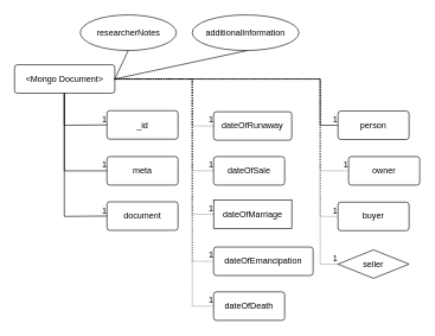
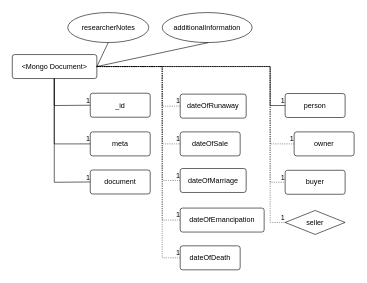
  <mxCell id="0" />
  <mxCell id="1" parent="0" />
  <mxCell id="2" value="&amp;lt;Mongo Document&amp;gt;" style="rounded=1;arcSize=10;whiteSpace=wrap;html=1;align=center;" parent="1" vertex="1"><mxGeometry x="20" y="90" width="141" height="40" as="geometry" /></mxCell>
  <mxCell id="3" value="person" style="rounded=1;arcSize=10;whiteSpace=wrap;html=1;align=center;" parent="1" vertex="1"><mxGeometry x="475" y="155" width="100" height="40" as="geometry" /></mxCell>
  <mxCell id="4" value="owner" style="rounded=1;arcSize=10;whiteSpace=wrap;html=1;align=center;" parent="1" vertex="1"><mxGeometry x="490" y="219" width="100" height="40" as="geometry" /></mxCell>
  <mxCell id="5" value="buyer" style="rounded=1;arcSize=10;whiteSpace=wrap;html=1;align=center;" parent="1" vertex="1"><mxGeometry x="475" y="283" width="100" height="40" as="geometry" /></mxCell>
  <mxCell id="6" value="seller" style="rhombus;arcSize=10;whiteSpace=wrap;html=1;align=center;" parent="1" vertex="1"><mxGeometry x="475" y="350" width="100" height="40" as="geometry" /></mxCell>
  <mxCell id="7" value="dateOfRunaway" style="rounded=1;arcSize=10;whiteSpace=wrap;html=1;align=center;" parent="1" vertex="1"><mxGeometry x="300" y="156" width="110" height="40" as="geometry" /></mxCell>
  <mxCell id="8" value="dateOfSale" style="rounded=1;arcSize=10;whiteSpace=wrap;html=1;align=center;" parent="1" vertex="1"><mxGeometry x="300" y="219" width="100" height="40" as="geometry" /></mxCell>
- <mxCell id="9" value="dateOfMarriage" style="arcSize=10;whiteSpace=wrap;html=1;align=center;rounded=0;" parent="1" vertex="1"><mxGeometry x="300" y="280" width="110" height="40" as="geometry" /></mxCell>
+ <mxCell id="9" value="dateOfMarriage" style="rounded=1;arcSize=10;whiteSpace=wrap;html=1;align=center;" parent="1" vertex="1"><mxGeometry x="300" y="280" width="110" height="40" as="geometry" /></mxCell>
  <mxCell id="10" value="dateOfEmancipation" style="rounded=1;arcSize=10;whiteSpace=wrap;html=1;align=center;" parent="1" vertex="1"><mxGeometry x="300" y="346" width="140" height="40" as="geometry" /></mxCell>
  <mxCell id="11" value="dateOfDeath" style="rounded=1;arcSize=10;whiteSpace=wrap;html=1;align=center;" parent="1" vertex="1"><mxGeometry x="300" y="409" width="100" height="40" as="geometry" /></mxCell>
  <mxCell id="12" value="_id" style="rounded=1;arcSize=10;whiteSpace=wrap;html=1;align=center;" parent="1" vertex="1"><mxGeometry x="150" y="154.5" width="100" height="40" as="geometry" /></mxCell>
  <mxCell id="13" value="meta" style="rounded=1;arcSize=10;whiteSpace=wrap;html=1;align=center;" parent="1" vertex="1"><mxGeometry x="150" y="219" width="100" height="40" as="geometry" /></mxCell>
  <mxCell id="14" value="document" style="rounded=1;arcSize=10;whiteSpace=wrap;html=1;align=center;" parent="1" vertex="1"><mxGeometry x="150" y="282.5" width="100" height="40" as="geometry" /></mxCell>
  <mxCell id="15" value="" style="endArrow=none;html=1;rounded=0;exitX=1;exitY=0.5;exitDx=0;exitDy=0;entryX=0;entryY=0.5;entryDx=0;entryDy=0;" parent="1" source="2" target="3" edge="1"><mxGeometry relative="1" as="geometry"><mxPoint x="120" y="470" as="sourcePoint" /><mxPoint x="280" y="470" as="targetPoint" /><Array as="points"><mxPoint x="450" y="110" /><mxPoint x="450" y="175" /></Array></mxGeometry></mxCell>
  <mxCell id="16" value="1" style="resizable=0;html=1;align=right;verticalAlign=bottom;" parent="15" connectable="0" vertex="1"><mxGeometry x="1" relative="1" as="geometry" /></mxCell>
  <mxCell id="17" value="" style="endArrow=none;html=1;rounded=0;dashed=1;dashPattern=1 2;exitX=1;exitY=0.5;exitDx=0;exitDy=0;entryX=0;entryY=0.5;entryDx=0;entryDy=0;" parent="1" source="2" target="4" edge="1"><mxGeometry relative="1" as="geometry"><mxPoint x="120" y="470" as="sourcePoint" /><mxPoint x="280" y="470" as="targetPoint" /><Array as="points"><mxPoint x="450" y="110" /><mxPoint x="450" y="239" /></Array></mxGeometry></mxCell>
  <mxCell id="18" value="1" style="resizable=0;html=1;align=right;verticalAlign=bottom;" parent="17" connectable="0" vertex="1"><mxGeometry x="1" relative="1" as="geometry" /></mxCell>
  <mxCell id="19" value="" style="endArrow=none;html=1;rounded=0;dashed=1;dashPattern=1 2;exitX=1;exitY=0.5;exitDx=0;exitDy=0;entryX=0;entryY=0.5;entryDx=0;entryDy=0;" parent="1" source="2" target="6" edge="1"><mxGeometry relative="1" as="geometry"><mxPoint x="920" y="420" as="sourcePoint" /><mxPoint x="1155" y="549" as="targetPoint" /><Array as="points"><mxPoint x="450" y="110" /><mxPoint x="450" y="370" /></Array></mxGeometry></mxCell>
  <mxCell id="20" value="1" style="resizable=0;html=1;align=right;verticalAlign=bottom;" parent="19" connectable="0" vertex="1"><mxGeometry x="1" relative="1" as="geometry" /></mxCell>
  <mxCell id="21" value="" style="endArrow=none;html=1;rounded=0;dashed=1;dashPattern=1 2;exitX=1;exitY=0.5;exitDx=0;exitDy=0;entryX=0;entryY=0.5;entryDx=0;entryDy=0;" parent="1" source="2" target="5" edge="1"><mxGeometry relative="1" as="geometry"><mxPoint x="850" y="230" as="sourcePoint" /><mxPoint x="1085" y="359" as="targetPoint" /><Array as="points"><mxPoint x="450" y="110" /><mxPoint x="450" y="303" /></Array></mxGeometry></mxCell>
  <mxCell id="22" value="1" style="resizable=0;html=1;align=right;verticalAlign=bottom;" parent="21" connectable="0" vertex="1"><mxGeometry x="1" relative="1" as="geometry" /></mxCell>
  <mxCell id="23" value="researcherNotes" style="ellipse;whiteSpace=wrap;html=1;align=center;" parent="1" vertex="1"><mxGeometry x="112.5" y="20" width="135" height="50" as="geometry" /></mxCell>
  <mxCell id="24" value="additionalInformation" style="ellipse;whiteSpace=wrap;html=1;align=center;" parent="1" vertex="1"><mxGeometry x="270" y="20" width="150" height="50" as="geometry" /></mxCell>
  <mxCell id="25" value="" style="endArrow=none;html=1;rounded=0;entryX=0.5;entryY=1;entryDx=0;entryDy=0;exitX=1;exitY=0.5;exitDx=0;exitDy=0;" parent="1" source="2" target="23" edge="1"><mxGeometry relative="1" as="geometry"><mxPoint x="40" y="470" as="sourcePoint" /><mxPoint x="200" y="470" as="targetPoint" /></mxGeometry></mxCell>
  <mxCell id="26" value="" style="endArrow=none;html=1;entryX=0.513;entryY=1.003;entryDx=0;entryDy=0;entryPerimeter=0;exitX=1;exitY=0.5;exitDx=0;exitDy=0;" parent="1" source="2" target="24" edge="1"><mxGeometry width="50" height="50" relative="1" as="geometry"><mxPoint x="197.5" y="107.5" as="sourcePoint" /><mxPoint x="247.5" y="57.5" as="targetPoint" /></mxGeometry></mxCell>
  <mxCell id="27" value="" style="endArrow=none;html=1;rounded=0;dashed=1;dashPattern=1 2;exitX=1;exitY=0.5;exitDx=0;exitDy=0;entryX=0;entryY=0.5;entryDx=0;entryDy=0;" parent="1" source="2" target="7" edge="1"><mxGeometry relative="1" as="geometry"><mxPoint x="171" y="120" as="sourcePoint" /><mxPoint x="280" y="200" as="targetPoint" /><Array as="points"><mxPoint x="270" y="110" /><mxPoint x="270" y="176" /></Array></mxGeometry></mxCell>
  <mxCell id="28" value="1" style="resizable=0;html=1;align=right;verticalAlign=bottom;" parent="27" connectable="0" vertex="1"><mxGeometry x="1" relative="1" as="geometry" /></mxCell>
  <mxCell id="29" value="" style="endArrow=none;html=1;rounded=0;dashed=1;dashPattern=1 2;exitX=1;exitY=0.5;exitDx=0;exitDy=0;entryX=0;entryY=0.5;entryDx=0;entryDy=0;" parent="1" source="2" target="8" edge="1"><mxGeometry relative="1" as="geometry"><mxPoint x="180" y="123" as="sourcePoint" /><mxPoint x="319" y="189" as="targetPoint" /><Array as="points"><mxPoint x="270" y="110" /><mxPoint x="270" y="239" /></Array></mxGeometry></mxCell>
  <mxCell id="30" value="1" style="resizable=0;html=1;align=right;verticalAlign=bottom;" parent="29" connectable="0" vertex="1"><mxGeometry x="1" relative="1" as="geometry" /></mxCell>
  <mxCell id="31" value="" style="endArrow=none;html=1;rounded=0;dashed=1;dashPattern=1 2;exitX=1;exitY=0.5;exitDx=0;exitDy=0;entryX=0;entryY=0.5;entryDx=0;entryDy=0;" parent="1" source="2" target="9" edge="1"><mxGeometry relative="1" as="geometry"><mxPoint x="181" y="130" as="sourcePoint" /><mxPoint x="320" y="196" as="targetPoint" /><Array as="points"><mxPoint x="270" y="110" /><mxPoint x="270" y="300" /></Array></mxGeometry></mxCell>
  <mxCell id="32" value="1" style="resizable=0;html=1;align=right;verticalAlign=bottom;" parent="31" connectable="0" vertex="1"><mxGeometry x="1" relative="1" as="geometry" /></mxCell>
  <mxCell id="33" value="" style="endArrow=none;html=1;rounded=0;dashed=1;dashPattern=1 2;entryX=0;entryY=0.5;entryDx=0;entryDy=0;exitX=1;exitY=0.5;exitDx=0;exitDy=0;" parent="1" source="2" target="10" edge="1"><mxGeometry relative="1" as="geometry"><mxPoint x="170" y="120" as="sourcePoint" /><mxPoint x="330" y="206" as="targetPoint" /><Array as="points"><mxPoint x="270" y="110" /><mxPoint x="270" y="366" /></Array></mxGeometry></mxCell>
  <mxCell id="34" value="1" style="resizable=0;html=1;align=right;verticalAlign=bottom;" parent="33" connectable="0" vertex="1"><mxGeometry x="1" relative="1" as="geometry" /></mxCell>
  <mxCell id="35" value="" style="endArrow=none;html=1;rounded=0;dashed=1;dashPattern=1 2;exitX=1;exitY=0.5;exitDx=0;exitDy=0;entryX=0;entryY=0.5;entryDx=0;entryDy=0;" parent="1" source="2" target="11" edge="1"><mxGeometry relative="1" as="geometry"><mxPoint x="201" y="150" as="sourcePoint" /><mxPoint x="340" y="216" as="targetPoint" /><Array as="points"><mxPoint x="270" y="110" /><mxPoint x="270" y="429" /></Array></mxGeometry></mxCell>
  <mxCell id="36" value="1" style="resizable=0;html=1;align=right;verticalAlign=bottom;" parent="35" connectable="0" vertex="1"><mxGeometry x="1" relative="1" as="geometry" /></mxCell>
  <mxCell id="37" value="" style="endArrow=none;html=1;rounded=0;entryX=0;entryY=0.5;entryDx=0;entryDy=0;" edge="1" parent="1" target="12"><mxGeometry relative="1" as="geometry"><mxPoint x="90" y="130" as="sourcePoint" /><mxPoint y="190" as="targetPoint" x="100" /><Array as="points"><mxPoint x="90" y="175" /></Array></mxGeometry></mxCell>
  <mxCell id="38" value="1" style="resizable=0;html=1;align=right;verticalAlign=bottom;" connectable="0" vertex="1" parent="37"><mxGeometry x="1" relative="1" as="geometry" /></mxCell>
  <mxCell id="39" value="" style="endArrow=none;html=1;rounded=0;entryX=0;entryY=0.5;entryDx=0;entryDy=0;" edge="1" parent="1" target="13"><mxGeometry relative="1" as="geometry"><mxPoint x="90" y="130" as="sourcePoint" /><mxPoint x="160" y="184.5" as="targetPoint" /><Array as="points"><mxPoint x="90" y="239" /></Array></mxGeometry></mxCell>
  <mxCell id="40" value="1" style="resizable=0;html=1;align=right;verticalAlign=bottom;" connectable="0" vertex="1" parent="39"><mxGeometry x="1" relative="1" as="geometry" /></mxCell>
  <mxCell id="41" value="" style="endArrow=none;html=1;rounded=0;entryX=0;entryY=0.5;entryDx=0;entryDy=0;" edge="1" parent="1" target="14"><mxGeometry relative="1" as="geometry"><mxPoint x="90" y="130" as="sourcePoint" /><mxPoint x="160" y="249" as="targetPoint" /><Array as="points"><mxPoint x="90" y="303" /></Array></mxGeometry></mxCell>
  <mxCell id="42" value="1" style="resizable=0;html=1;align=right;verticalAlign=bottom;" connectable="0" vertex="1" parent="41"><mxGeometry x="1" relative="1" as="geometry" /></mxCell>
